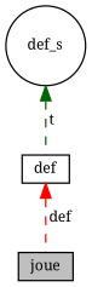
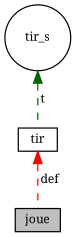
  digraph {
    fontname="Noto Serif"
    node [color=black fillcolor=white fontname="Noto Serif" fontsize=10 shape=box style=filled]
    edge [dir=back fontname="Noto Serif" fontsize=10 labelfontname=Helvetica labelfontsize=10 style=dashed]
    n1 [fillcolor=grey75 fontcolor=black height=0.2 label=joue width=0.4]
-   n2 [height=0.2 label=def_s shape=circle width=0.4]
-   n3 [height=0.2 label=def width=0.4]
+   n2 [height=0.2 label=tir_s shape=circle width=0.4]
+   n3 [height=0.2 label=tir width=0.4]
    n2 -> n3 [color=darkgreen label=" t"]
    n3 -> n1 [color=red label=" def"]
  }
